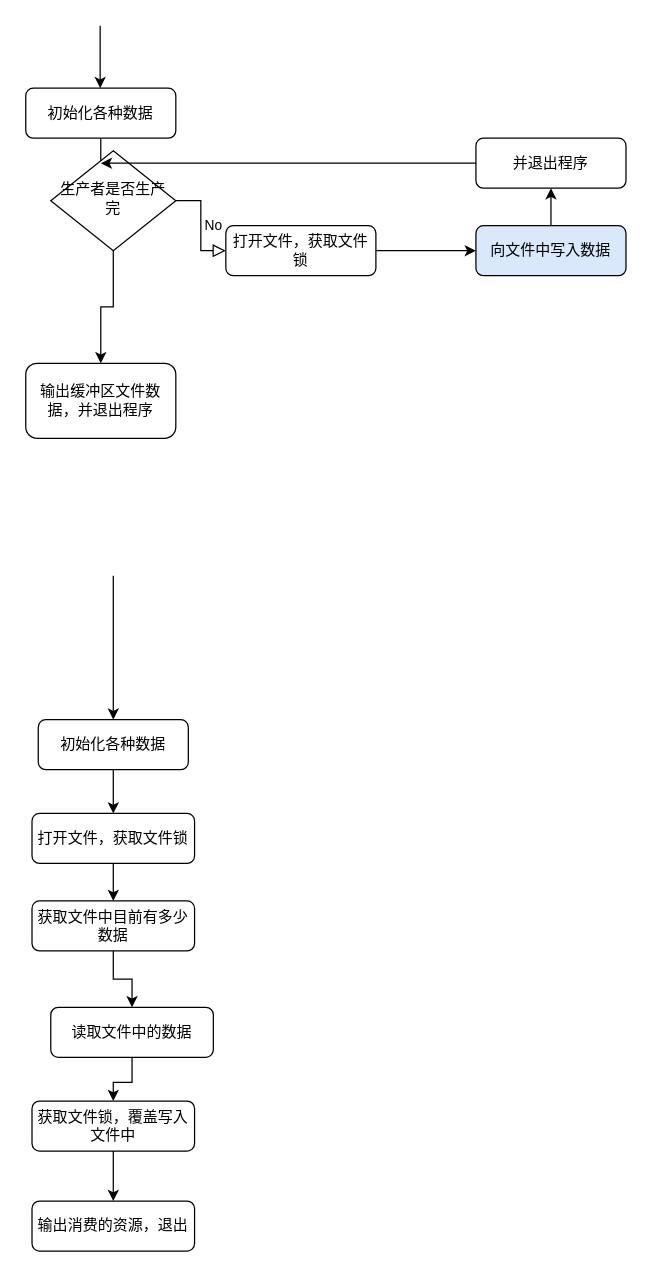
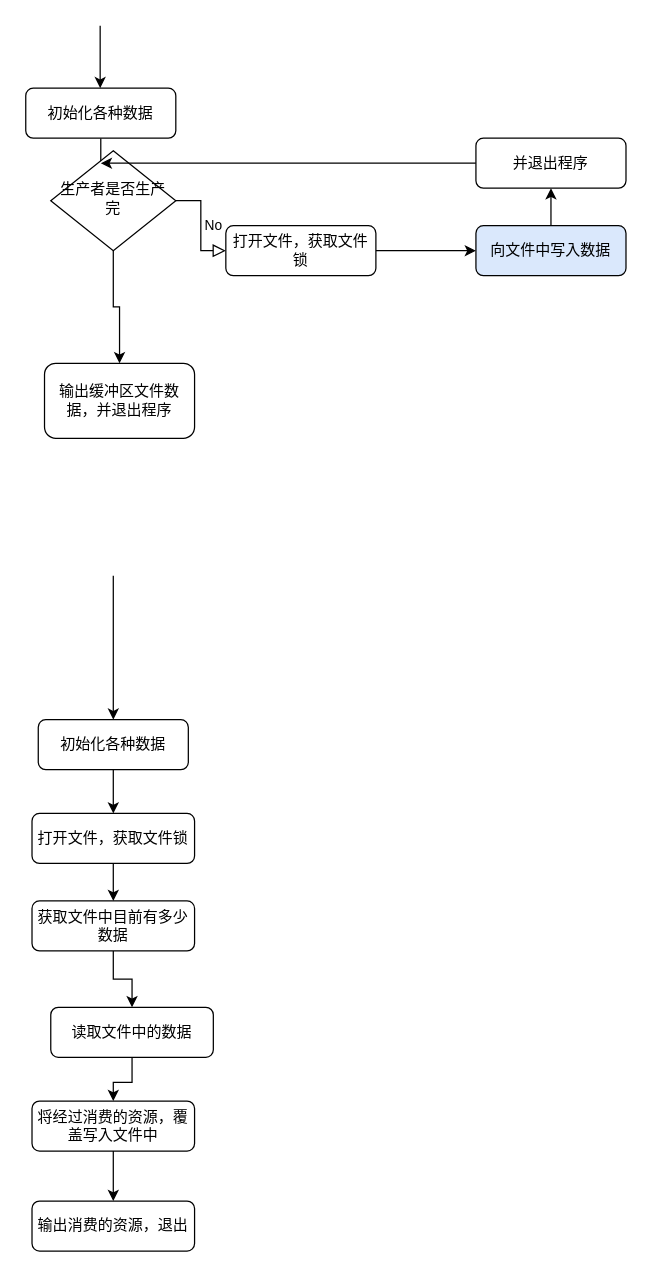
  <mxCell id="0" />
  <mxCell id="1" parent="0" />
  <mxCell id="2" value="" style="rounded=0;html=1;jettySize=auto;orthogonalLoop=1;fontSize=11;endArrow=block;endFill=0;endSize=8;strokeWidth=1;shadow=0;labelBackgroundColor=none;edgeStyle=orthogonalEdgeStyle;" parent="1" source="3" target="6" edge="1"><mxGeometry relative="1" as="geometry" /></mxCell>
  <mxCell id="3" value="初始化各种数据" style="rounded=1;whiteSpace=wrap;html=1;fontSize=12;glass=0;strokeWidth=1;shadow=0;" parent="1" vertex="1"><mxGeometry x="20" y="70" width="120" height="40" as="geometry" /></mxCell>
  <mxCell id="4" value="No" style="edgeStyle=orthogonalEdgeStyle;rounded=0;html=1;jettySize=auto;orthogonalLoop=1;fontSize=11;endArrow=block;endFill=0;endSize=8;strokeWidth=1;shadow=0;labelBackgroundColor=none;" parent="1" source="6" target="8" edge="1"><mxGeometry y="10" relative="1" as="geometry"><mxPoint as="offset" /></mxGeometry></mxCell>
  <mxCell id="5" style="edgeStyle=orthogonalEdgeStyle;rounded=0;orthogonalLoop=1;jettySize=auto;html=1;exitX=0.5;exitY=1;exitDx=0;exitDy=0;entryX=0.5;entryY=0;entryDx=0;entryDy=0;" edge="1" parent="1" source="6" target="14"><mxGeometry relative="1" as="geometry" /></mxCell>
  <mxCell id="6" value="生产者是否生产完" style="rhombus;whiteSpace=wrap;html=1;shadow=0;fontFamily=Helvetica;fontSize=12;align=center;strokeWidth=1;spacing=6;spacingTop=-4;" parent="1" vertex="1"><mxGeometry x="40" y="120" width="100" height="80" as="geometry" /></mxCell>
  <mxCell id="7" value="" style="edgeStyle=orthogonalEdgeStyle;rounded=0;orthogonalLoop=1;jettySize=auto;html=1;" edge="1" parent="1" source="8" target="10"><mxGeometry relative="1" as="geometry" /></mxCell>
  <mxCell id="8" value="打开文件，获取文件锁" style="rounded=1;whiteSpace=wrap;html=1;fontSize=12;glass=0;strokeWidth=1;shadow=0;" parent="1" vertex="1"><mxGeometry x="180" y="180" width="120" height="40" as="geometry" /></mxCell>
  <mxCell id="9" value="" style="edgeStyle=orthogonalEdgeStyle;rounded=0;orthogonalLoop=1;jettySize=auto;html=1;" edge="1" parent="1" source="10" target="12"><mxGeometry relative="1" as="geometry" /></mxCell>
  <mxCell id="10" value="向文件中写入数据" style="rounded=1;whiteSpace=wrap;html=1;fontSize=12;glass=0;strokeWidth=1;shadow=0;fillColor=#dae8fc;" vertex="1" parent="1"><mxGeometry x="380" y="180" width="120" height="40" as="geometry" /></mxCell>
  <mxCell id="11" style="edgeStyle=orthogonalEdgeStyle;rounded=0;orthogonalLoop=1;jettySize=auto;html=1;" edge="1" parent="1" source="12"><mxGeometry relative="1" as="geometry"><mxPoint x="80" y="130" as="targetPoint" /></mxGeometry></mxCell>
  <mxCell id="12" value="并退出程序" style="rounded=1;whiteSpace=wrap;html=1;fontSize=12;glass=0;strokeWidth=1;shadow=0;" vertex="1" parent="1"><mxGeometry x="380" y="110" width="120" height="40" as="geometry" /></mxCell>
  <mxCell id="13" value="" style="endArrow=classic;html=1;" edge="1" parent="1"><mxGeometry width="50" height="50" relative="1" as="geometry"><mxPoint x="79.5" y="20" as="sourcePoint" /><mxPoint x="79.5" y="70" as="targetPoint" /></mxGeometry></mxCell>
- <mxCell id="14" value="输出缓冲区文件数据，并退出程序" style="rounded=1;whiteSpace=wrap;html=1;" vertex="1" parent="1"><mxGeometry x="20" y="290" width="120" height="60" as="geometry" /></mxCell>
+ <mxCell id="14" value="输出缓冲区文件数据，并退出程序" style="rounded=1;whiteSpace=wrap;html=1;" vertex="1" parent="1"><mxGeometry x="35" y="290" width="120" height="60" as="geometry" /></mxCell>
  <mxCell id="15" value="" style="edgeStyle=orthogonalEdgeStyle;rounded=0;orthogonalLoop=1;jettySize=auto;html=1;" edge="1" parent="1" source="16" target="18"><mxGeometry relative="1" as="geometry" /></mxCell>
  <mxCell id="16" value="初始化各种数据" style="rounded=1;whiteSpace=wrap;html=1;fontSize=12;glass=0;strokeWidth=1;shadow=0;" vertex="1" parent="1"><mxGeometry x="30" y="575" width="120" height="40" as="geometry" /></mxCell>
  <mxCell id="17" value="" style="edgeStyle=orthogonalEdgeStyle;rounded=0;orthogonalLoop=1;jettySize=auto;html=1;" edge="1" parent="1" source="18" target="20"><mxGeometry relative="1" as="geometry" /></mxCell>
  <mxCell id="18" value="打开文件，获取文件锁" style="rounded=1;whiteSpace=wrap;html=1;fontSize=12;glass=0;strokeWidth=1;shadow=0;" vertex="1" parent="1"><mxGeometry x="25" y="650" width="130" height="40" as="geometry" /></mxCell>
  <mxCell id="19" value="" style="edgeStyle=orthogonalEdgeStyle;rounded=0;orthogonalLoop=1;jettySize=auto;html=1;" edge="1" parent="1" source="20" target="22"><mxGeometry relative="1" as="geometry" /></mxCell>
  <mxCell id="20" value="获取文件中目前有多少数据" style="rounded=1;whiteSpace=wrap;html=1;fontSize=12;glass=0;strokeWidth=1;shadow=0;" vertex="1" parent="1"><mxGeometry x="25" y="720" width="130" height="40" as="geometry" /></mxCell>
  <mxCell id="21" value="" style="edgeStyle=orthogonalEdgeStyle;rounded=0;orthogonalLoop=1;jettySize=auto;html=1;" edge="1" parent="1" source="22" target="24"><mxGeometry relative="1" as="geometry" /></mxCell>
  <mxCell id="22" value="读取文件中的数据" style="rounded=1;whiteSpace=wrap;html=1;fontSize=12;glass=0;strokeWidth=1;shadow=0;" vertex="1" parent="1"><mxGeometry x="40" y="805" width="130" height="40" as="geometry" /></mxCell>
  <mxCell id="23" value="" style="edgeStyle=orthogonalEdgeStyle;rounded=0;orthogonalLoop=1;jettySize=auto;html=1;" edge="1" parent="1" source="24" target="25"><mxGeometry relative="1" as="geometry" /></mxCell>
- <mxCell id="24" value="获取文件锁，覆盖写入文件中" style="rounded=1;whiteSpace=wrap;html=1;fontSize=12;glass=0;strokeWidth=1;shadow=0;" vertex="1" parent="1"><mxGeometry x="25" y="880" width="130" height="40" as="geometry" /></mxCell>
+ <mxCell id="24" value="将经过消费的资源，覆盖写入文件中" style="rounded=1;whiteSpace=wrap;html=1;fontSize=12;glass=0;strokeWidth=1;shadow=0;" vertex="1" parent="1"><mxGeometry x="25" y="880" width="130" height="40" as="geometry" /></mxCell>
  <mxCell id="25" value="输出消费的资源，退出" style="rounded=1;whiteSpace=wrap;html=1;fontSize=12;glass=0;strokeWidth=1;shadow=0;" vertex="1" parent="1"><mxGeometry x="25" y="960" width="130" height="40" as="geometry" /></mxCell>
  <mxCell id="26" value="" style="endArrow=classic;html=1;entryX=0.5;entryY=0;entryDx=0;entryDy=0;" edge="1" parent="1" target="16"><mxGeometry width="50" height="50" relative="1" as="geometry"><mxPoint x="90" y="460" as="sourcePoint" /><mxPoint x="120" y="500" as="targetPoint" /></mxGeometry></mxCell>
